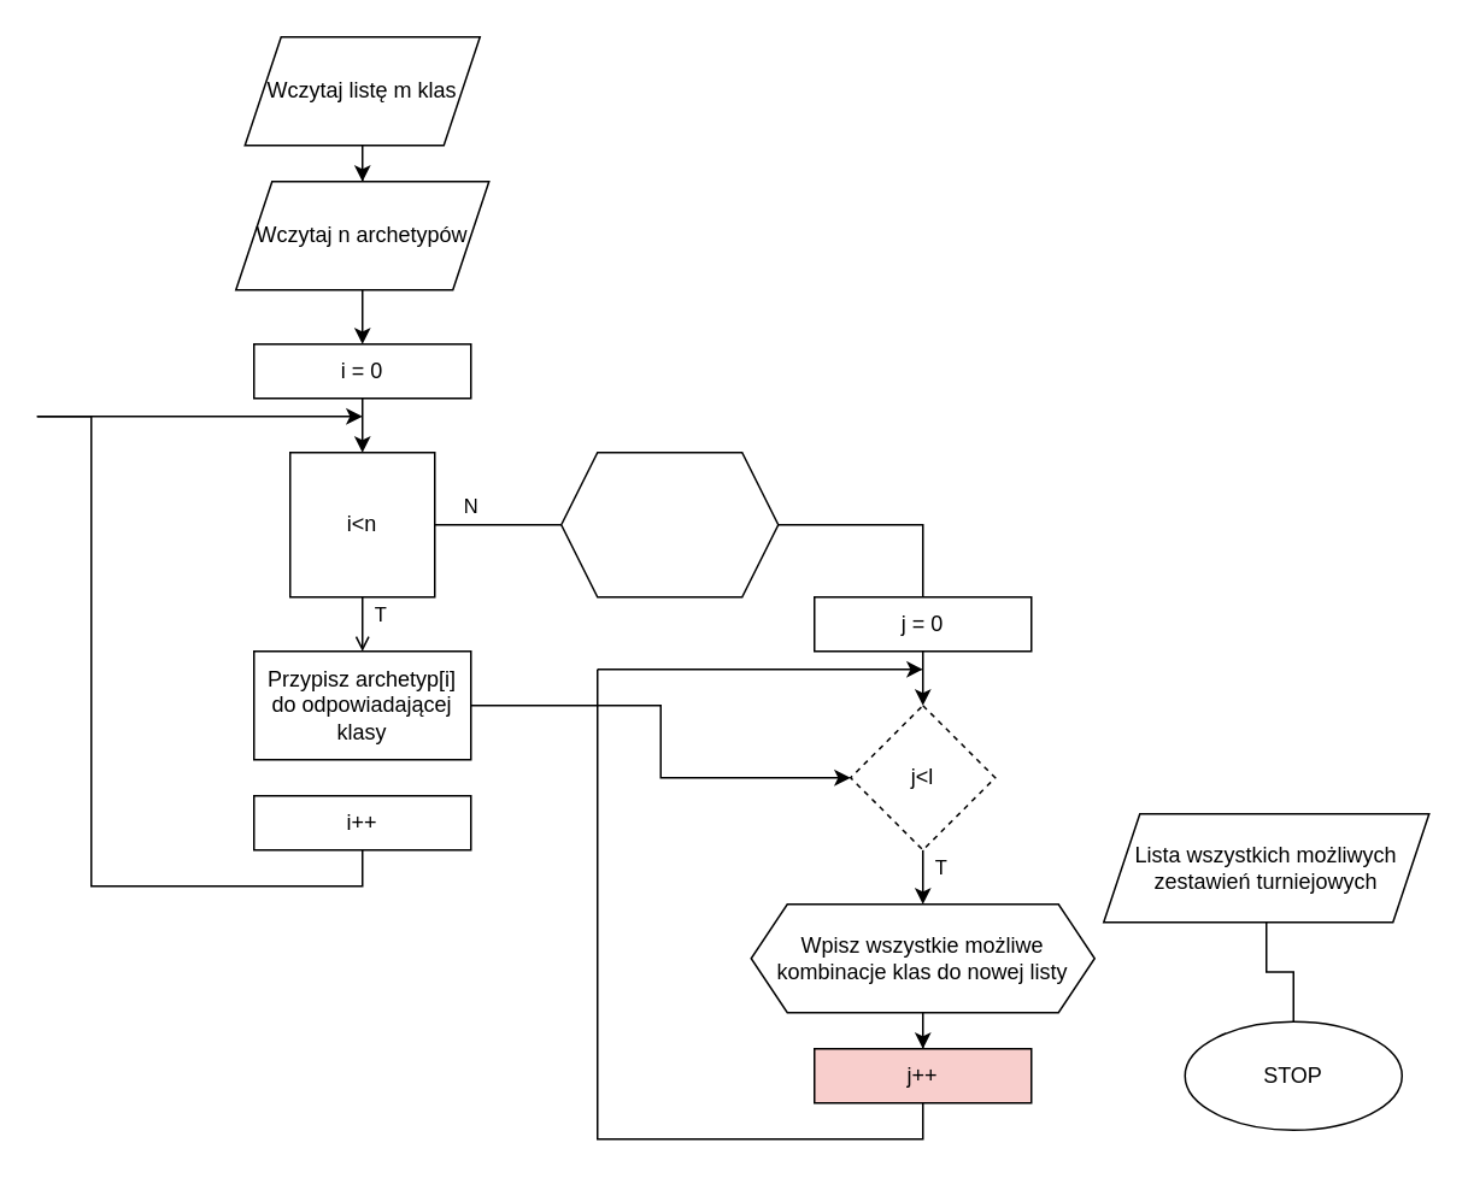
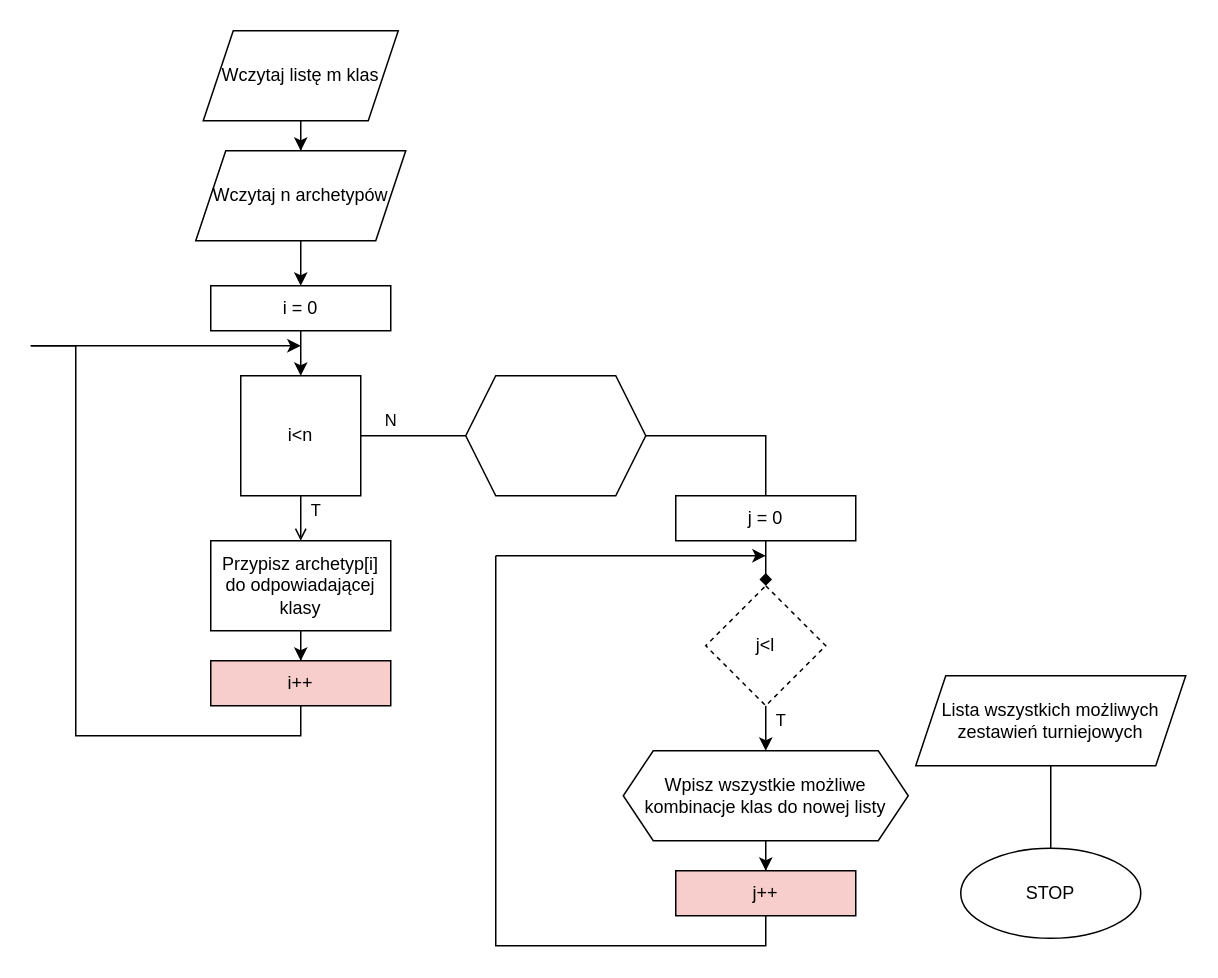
  <mxCell id="0" />
  <mxCell id="1" parent="0" />
  <mxCell id="2" style="edgeStyle=orthogonalEdgeStyle;rounded=0;orthogonalLoop=1;jettySize=auto;html=1;entryX=0.5;entryY=0;entryDx=0;entryDy=0;endArrow=none;endFill=0;" edge="1" parent="1" source="3" target="21"><mxGeometry relative="1" as="geometry" /></mxCell>
  <mxCell id="3" value="" style="shape=hexagon;perimeter=hexagonPerimeter2;whiteSpace=wrap;html=1;fixedSize=1;" vertex="1" parent="1"><mxGeometry x="310" y="250" width="120" height="80" as="geometry" /></mxCell>
  <mxCell id="4" value="" style="edgeStyle=orthogonalEdgeStyle;rounded=0;orthogonalLoop=1;jettySize=auto;html=1;" edge="1" parent="1" source="5" target="10"><mxGeometry relative="1" as="geometry" /></mxCell>
  <mxCell id="5" value="Wczytaj n archetypów" style="shape=parallelogram;perimeter=parallelogramPerimeter;whiteSpace=wrap;html=1;fixedSize=1;" vertex="1" parent="1"><mxGeometry x="130" y="100" width="140" height="60" as="geometry" /></mxCell>
  <mxCell id="6" value="T" style="edgeStyle=orthogonalEdgeStyle;rounded=0;orthogonalLoop=1;jettySize=auto;html=1;endArrow=open;" edge="1" parent="1" source="8" target="14"><mxGeometry x="0.2" y="10" relative="1" as="geometry"><mxPoint as="offset" /></mxGeometry></mxCell>
  <mxCell id="7" value="N" style="edgeStyle=orthogonalEdgeStyle;rounded=0;orthogonalLoop=1;jettySize=auto;html=1;endArrow=none;endFill=0;" edge="1" parent="1" source="8" target="3"><mxGeometry x="-0.429" y="10" relative="1" as="geometry"><mxPoint as="offset" /></mxGeometry></mxCell>
  <mxCell id="8" value="i&amp;lt;n" style="whiteSpace=wrap;html=1;rounded=0;" vertex="1" parent="1"><mxGeometry x="160" y="250" width="80" height="80" as="geometry" /></mxCell>
  <mxCell id="9" value="" style="edgeStyle=orthogonalEdgeStyle;rounded=0;orthogonalLoop=1;jettySize=auto;html=1;" edge="1" parent="1" source="10" target="8"><mxGeometry relative="1" as="geometry" /></mxCell>
  <mxCell id="10" value="i = 0" style="rounded=0;whiteSpace=wrap;html=1;" vertex="1" parent="1"><mxGeometry x="140" y="190" width="120" height="30" as="geometry" /></mxCell>
  <mxCell id="11" value="" style="edgeStyle=orthogonalEdgeStyle;rounded=0;orthogonalLoop=1;jettySize=auto;html=1;" edge="1" parent="1" source="12" target="5"><mxGeometry relative="1" as="geometry" /></mxCell>
  <mxCell id="12" value="Wczytaj listę m klas" style="shape=parallelogram;perimeter=parallelogramPerimeter;whiteSpace=wrap;html=1;fixedSize=1;" vertex="1" parent="1"><mxGeometry x="135" y="20" width="130" height="60" as="geometry" /></mxCell>
- <mxCell id="13" value="" style="edgeStyle=orthogonalEdgeStyle;rounded=0;orthogonalLoop=1;jettySize=auto;html=1;" edge="1" parent="1" source="14" target="19"><mxGeometry relative="1" as="geometry" /></mxCell>
+ <mxCell id="13" value="" style="edgeStyle=orthogonalEdgeStyle;rounded=0;orthogonalLoop=1;jettySize=auto;html=1;" edge="1" parent="1" source="14" target="16"><mxGeometry relative="1" as="geometry" /></mxCell>
  <mxCell id="14" value="Przypisz archetyp[i] do odpowiadającej klasy" style="whiteSpace=wrap;html=1;" vertex="1" parent="1"><mxGeometry x="140" y="360" width="120" height="60" as="geometry" /></mxCell>
  <mxCell id="15" style="edgeStyle=orthogonalEdgeStyle;rounded=0;orthogonalLoop=1;jettySize=auto;html=1;endArrow=none;endFill=0;" edge="1" parent="1" source="16"><mxGeometry relative="1" as="geometry"><mxPoint x="20" y="230" as="targetPoint" /><Array as="points"><mxPoint x="200" y="490" /><mxPoint x="50" y="490" /><mxPoint x="50" y="230" /></Array></mxGeometry></mxCell>
- <mxCell id="16" value="i++" style="whiteSpace=wrap;html=1;" vertex="1" parent="1"><mxGeometry x="140" y="440" width="120" height="30" as="geometry" /></mxCell>
+ <mxCell id="16" value="i++" style="whiteSpace=wrap;html=1;fillColor=#f8cecc;" vertex="1" parent="1"><mxGeometry x="140" y="440" width="120" height="30" as="geometry" /></mxCell>
  <mxCell id="17" value="" style="endArrow=classic;html=1;rounded=0;" edge="1" parent="1"><mxGeometry width="50" height="50" relative="1" as="geometry"><mxPoint x="20" y="230" as="sourcePoint" /><mxPoint x="200" y="230" as="targetPoint" /></mxGeometry></mxCell>
  <mxCell id="18" value="T" style="edgeStyle=orthogonalEdgeStyle;rounded=0;orthogonalLoop=1;jettySize=auto;html=1;entryX=0.5;entryY=0;entryDx=0;entryDy=0;" edge="1" parent="1" source="19" target="27"><mxGeometry x="0.2" y="10" relative="1" as="geometry"><mxPoint as="offset" /><mxPoint x="510" y="500" as="targetPoint" /></mxGeometry></mxCell>
  <mxCell id="19" value="j&amp;lt;l" style="rhombus;whiteSpace=wrap;html=1;dashed=1;" vertex="1" parent="1"><mxGeometry x="470" y="390" width="80" height="80" as="geometry" /></mxCell>
- <mxCell id="20" value="" style="edgeStyle=orthogonalEdgeStyle;rounded=0;orthogonalLoop=1;jettySize=auto;html=1;" edge="1" parent="1" source="21" target="19"><mxGeometry relative="1" as="geometry" /></mxCell>
+ <mxCell id="20" value="" style="edgeStyle=orthogonalEdgeStyle;rounded=0;orthogonalLoop=1;jettySize=auto;html=1;endArrow=diamond;" edge="1" parent="1" source="21" target="19"><mxGeometry relative="1" as="geometry" /></mxCell>
  <mxCell id="21" value="j = 0" style="rounded=0;whiteSpace=wrap;html=1;" vertex="1" parent="1"><mxGeometry x="450" y="330" width="120" height="30" as="geometry" /></mxCell>
  <mxCell id="22" value="" style="edgeStyle=orthogonalEdgeStyle;rounded=0;orthogonalLoop=1;jettySize=auto;html=1;exitX=0.5;exitY=1;exitDx=0;exitDy=0;" edge="1" parent="1" source="27" target="24"><mxGeometry relative="1" as="geometry"><mxPoint x="510" y="560" as="sourcePoint" /></mxGeometry></mxCell>
  <mxCell id="23" style="edgeStyle=orthogonalEdgeStyle;rounded=0;orthogonalLoop=1;jettySize=auto;html=1;endArrow=none;endFill=0;" edge="1" parent="1" source="24"><mxGeometry relative="1" as="geometry"><mxPoint x="330" y="370" as="targetPoint" /><Array as="points"><mxPoint x="510" y="630" /><mxPoint x="330" y="630" /></Array></mxGeometry></mxCell>
  <mxCell id="24" value="j++" style="whiteSpace=wrap;html=1;fillColor=#f8cecc;" vertex="1" parent="1"><mxGeometry x="450" y="580" width="120" height="30" as="geometry" /></mxCell>
  <mxCell id="25" value="" style="endArrow=classic;html=1;rounded=0;" edge="1" parent="1"><mxGeometry width="50" height="50" relative="1" as="geometry"><mxPoint x="330" y="370" as="sourcePoint" /><mxPoint x="510" y="370" as="targetPoint" /></mxGeometry></mxCell>
- <mxCell id="26" value="STOP" style="ellipse;whiteSpace=wrap;html=1;" vertex="1" parent="1"><mxGeometry x="655" y="565" width="120" height="60" as="geometry" /></mxCell>
+ <mxCell id="26" value="STOP" style="ellipse;whiteSpace=wrap;html=1;" vertex="1" parent="1"><mxGeometry x="640" y="565" width="120" height="60" as="geometry" /></mxCell>
  <mxCell id="27" value="Wpisz wszystkie możliwe kombinacje klas do nowej listy" style="shape=hexagon;perimeter=hexagonPerimeter2;whiteSpace=wrap;html=1;fixedSize=1;" vertex="1" parent="1"><mxGeometry x="415" y="500" width="190" height="60" as="geometry" /></mxCell>
  <mxCell id="28" value="" style="edgeStyle=orthogonalEdgeStyle;rounded=0;orthogonalLoop=1;jettySize=auto;html=1;endArrow=none;endFill=0;" edge="1" parent="1" source="29" target="26"><mxGeometry relative="1" as="geometry" /></mxCell>
  <mxCell id="29" value="Lista wszystkich możliwych zestawień turniejowych" style="shape=parallelogram;perimeter=parallelogramPerimeter;whiteSpace=wrap;html=1;fixedSize=1;" vertex="1" parent="1"><mxGeometry x="610" y="450" width="180" height="60" as="geometry" /></mxCell>
